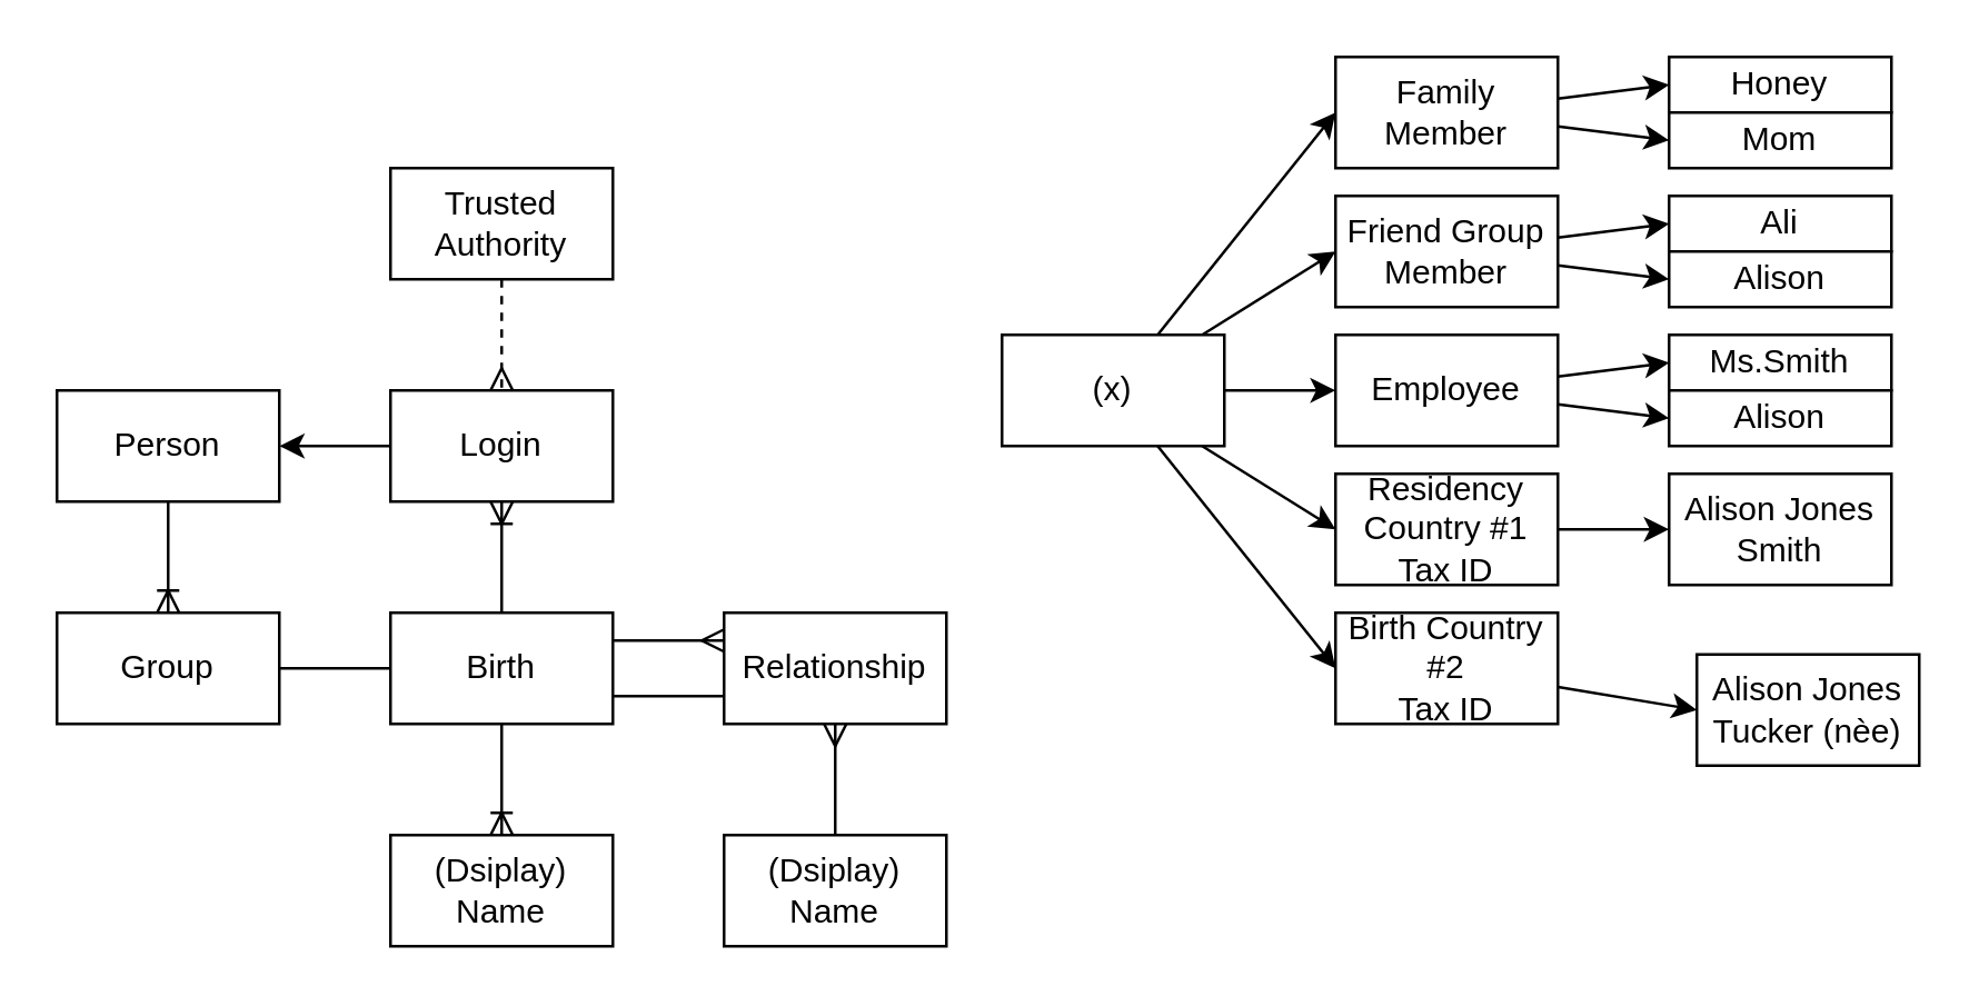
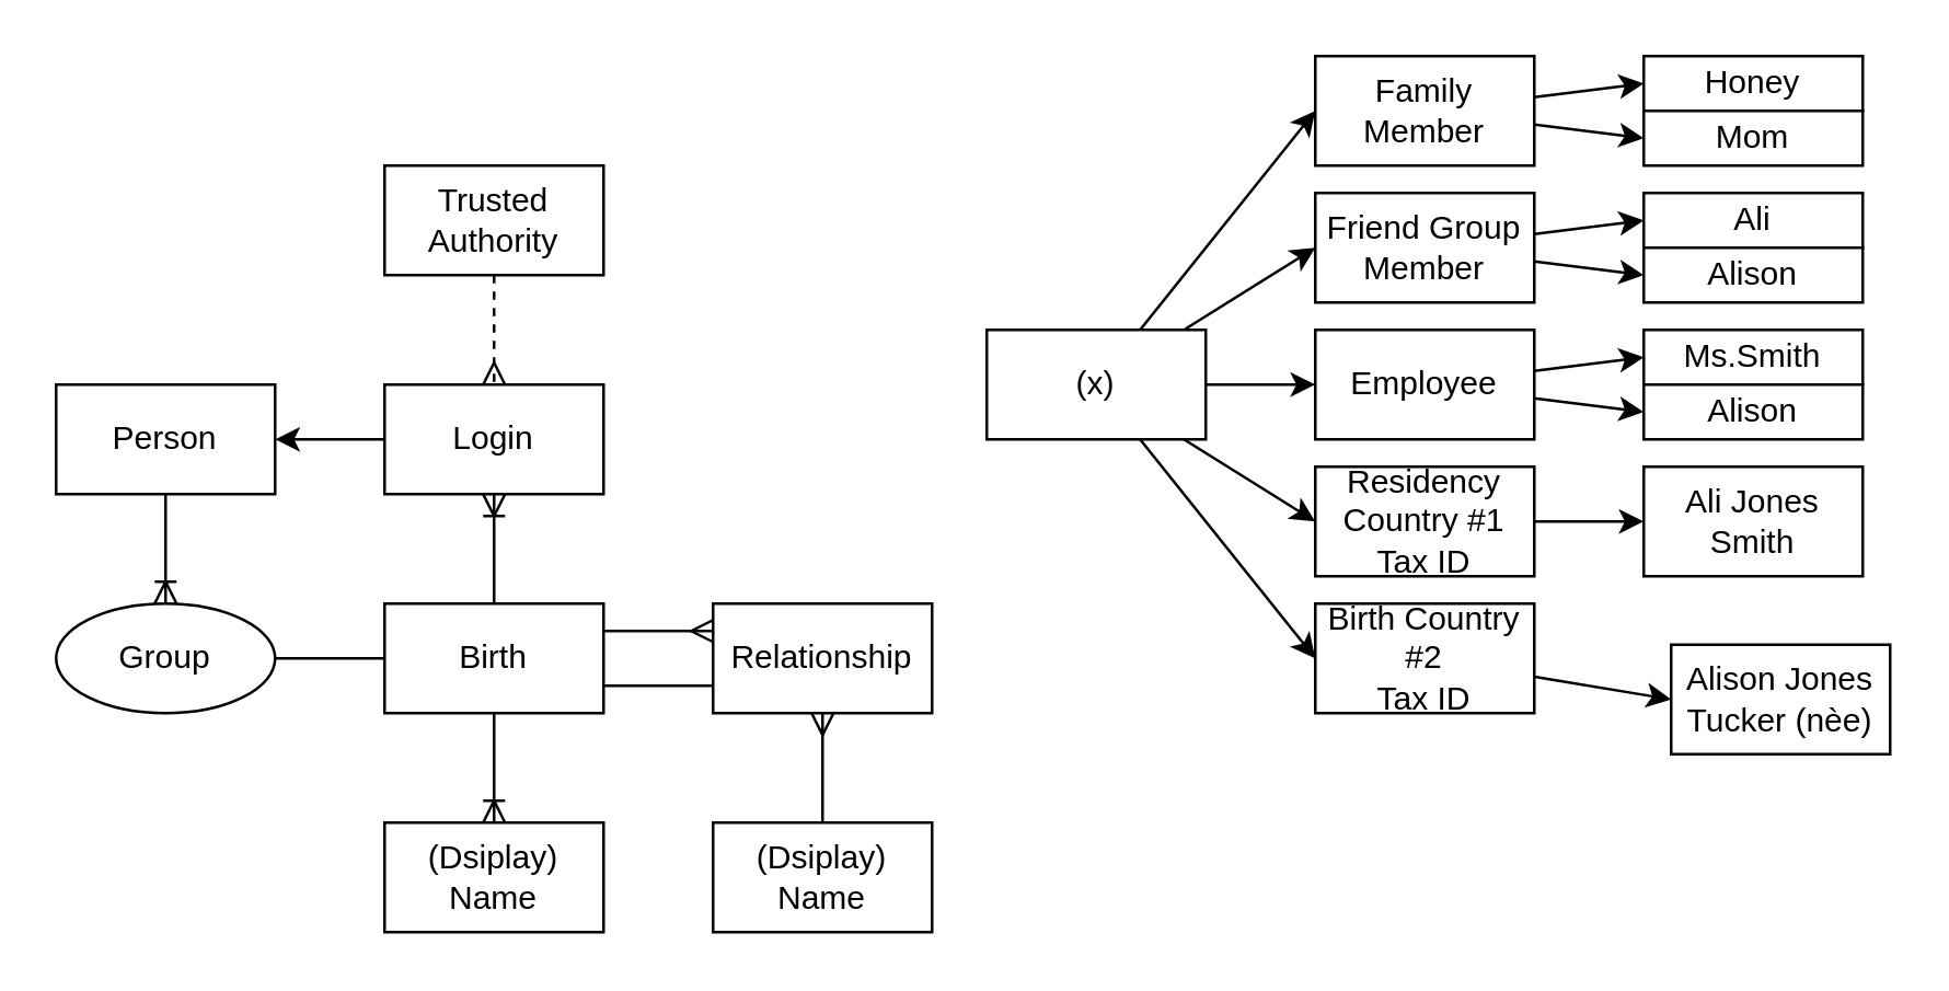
  <mxCell id="0" />
  <mxCell id="1" parent="0" />
  <mxCell id="2" style="edgeStyle=orthogonalEdgeStyle;rounded=0;orthogonalLoop=1;jettySize=auto;html=1;endArrow=ERoneToMany;endFill=0;" edge="1" parent="1" source="4" target="44"><mxGeometry relative="1" as="geometry" /></mxCell>
  <mxCell id="3" style="edgeStyle=none;rounded=0;orthogonalLoop=1;jettySize=auto;html=1;entryX=0;entryY=0.25;entryDx=0;entryDy=0;endArrow=ERmany;endFill=0;exitX=1;exitY=0.25;exitDx=0;exitDy=0;" edge="1" parent="1" source="8" target="43"><mxGeometry relative="1" as="geometry" /></mxCell>
  <mxCell id="4" value="Person" style="rounded=0;whiteSpace=wrap;html=1;" vertex="1" parent="1"><mxGeometry x="20" y="140" width="80" height="40" as="geometry" /></mxCell>
  <mxCell id="5" style="edgeStyle=orthogonalEdgeStyle;rounded=0;orthogonalLoop=1;jettySize=auto;html=1;entryX=0.5;entryY=0;entryDx=0;entryDy=0;endArrow=ERoneToMany;endFill=0;" edge="1" parent="1" source="8" target="10"><mxGeometry relative="1" as="geometry" /></mxCell>
  <mxCell id="6" style="edgeStyle=orthogonalEdgeStyle;rounded=0;orthogonalLoop=1;jettySize=auto;html=1;entryX=0.5;entryY=1;entryDx=0;entryDy=0;endArrow=ERoneToMany;endFill=0;" edge="1" parent="1" source="8" target="12"><mxGeometry relative="1" as="geometry" /></mxCell>
  <mxCell id="7" style="edgeStyle=none;rounded=0;orthogonalLoop=1;jettySize=auto;html=1;entryX=1;entryY=0.5;entryDx=0;entryDy=0;endArrow=none;endFill=0;exitX=0;exitY=0.5;exitDx=0;exitDy=0;" edge="1" parent="1" source="8" target="44"><mxGeometry relative="1" as="geometry" /></mxCell>
  <mxCell id="8" value="Birth" style="rounded=0;whiteSpace=wrap;html=1;" vertex="1" parent="1"><mxGeometry x="140" y="220" width="80" height="40" as="geometry" /></mxCell>
  <mxCell id="9" style="edgeStyle=none;rounded=0;orthogonalLoop=1;jettySize=auto;html=1;entryX=0.5;entryY=1;entryDx=0;entryDy=0;endArrow=ERmany;endFill=0;exitX=0.5;exitY=0;exitDx=0;exitDy=0;" edge="1" parent="1" source="45" target="43"><mxGeometry relative="1" as="geometry" /></mxCell>
  <mxCell id="10" value="(Dsiplay) Name" style="rounded=0;whiteSpace=wrap;html=1;" vertex="1" parent="1"><mxGeometry x="140" y="300" width="80" height="40" as="geometry" /></mxCell>
  <mxCell id="11" style="edgeStyle=none;rounded=0;orthogonalLoop=1;jettySize=auto;html=1;entryX=1;entryY=0.5;entryDx=0;entryDy=0;endArrow=classic;endFill=1;" edge="1" parent="1" source="12" target="4"><mxGeometry relative="1" as="geometry" /></mxCell>
  <mxCell id="12" value="Login" style="rounded=0;whiteSpace=wrap;html=1;" vertex="1" parent="1"><mxGeometry x="140" y="140" width="80" height="40" as="geometry" /></mxCell>
  <mxCell id="13" style="edgeStyle=orthogonalEdgeStyle;rounded=0;orthogonalLoop=1;jettySize=auto;html=1;entryX=0.5;entryY=0;entryDx=0;entryDy=0;endArrow=ERmany;endFill=0;dashed=1;" edge="1" parent="1" source="14" target="12"><mxGeometry relative="1" as="geometry" /></mxCell>
  <mxCell id="14" value="Trusted Authority" style="rounded=0;whiteSpace=wrap;html=1;" vertex="1" parent="1"><mxGeometry x="140" y="60" width="80" height="40" as="geometry" /></mxCell>
  <mxCell id="15" value="Honey" style="rounded=0;whiteSpace=wrap;html=1;" vertex="1" parent="1"><mxGeometry x="600" y="20" width="80" height="20" as="geometry" /></mxCell>
  <mxCell id="16" value="Mom" style="rounded=0;whiteSpace=wrap;html=1;" vertex="1" parent="1"><mxGeometry x="600" y="40" width="80" height="20" as="geometry" /></mxCell>
  <mxCell id="17" style="rounded=0;orthogonalLoop=1;jettySize=auto;html=1;entryX=0;entryY=0.5;entryDx=0;entryDy=0;endArrow=classic;endFill=1;" edge="1" parent="1" source="19" target="15"><mxGeometry relative="1" as="geometry" /></mxCell>
  <mxCell id="18" style="edgeStyle=none;rounded=0;orthogonalLoop=1;jettySize=auto;html=1;entryX=0;entryY=0.5;entryDx=0;entryDy=0;endArrow=classic;endFill=1;" edge="1" parent="1" source="19" target="16"><mxGeometry relative="1" as="geometry" /></mxCell>
  <mxCell id="19" value="Family Member" style="rounded=0;whiteSpace=wrap;html=1;" vertex="1" parent="1"><mxGeometry x="480" y="20" width="80" height="40" as="geometry" /></mxCell>
  <mxCell id="20" style="edgeStyle=none;rounded=0;orthogonalLoop=1;jettySize=auto;html=1;entryX=0;entryY=0.5;entryDx=0;entryDy=0;endArrow=classic;endFill=1;" edge="1" parent="1" source="22" target="23"><mxGeometry relative="1" as="geometry" /></mxCell>
  <mxCell id="21" style="edgeStyle=none;rounded=0;orthogonalLoop=1;jettySize=auto;html=1;entryX=0;entryY=0.5;entryDx=0;entryDy=0;endArrow=classic;endFill=1;" edge="1" parent="1" source="22" target="24"><mxGeometry relative="1" as="geometry" /></mxCell>
  <mxCell id="22" value="Employee" style="rounded=0;whiteSpace=wrap;html=1;" vertex="1" parent="1"><mxGeometry x="480" y="120" width="80" height="40" as="geometry" /></mxCell>
  <mxCell id="23" value="Ms.Smith" style="rounded=0;whiteSpace=wrap;html=1;" vertex="1" parent="1"><mxGeometry x="600" y="120" width="80" height="20" as="geometry" /></mxCell>
  <mxCell id="24" value="Alison" style="rounded=0;whiteSpace=wrap;html=1;" vertex="1" parent="1"><mxGeometry x="600" y="140" width="80" height="20" as="geometry" /></mxCell>
  <mxCell id="25" style="edgeStyle=none;rounded=0;orthogonalLoop=1;jettySize=auto;html=1;entryX=0;entryY=0.5;entryDx=0;entryDy=0;endArrow=classic;endFill=1;" edge="1" parent="1" source="27" target="28"><mxGeometry relative="1" as="geometry" /></mxCell>
  <mxCell id="26" style="edgeStyle=none;rounded=0;orthogonalLoop=1;jettySize=auto;html=1;entryX=0;entryY=0.5;entryDx=0;entryDy=0;endArrow=classic;endFill=1;" edge="1" parent="1" source="27" target="29"><mxGeometry relative="1" as="geometry" /></mxCell>
  <mxCell id="27" value="Friend Group Member" style="rounded=0;whiteSpace=wrap;html=1;" vertex="1" parent="1"><mxGeometry x="480" y="70" width="80" height="40" as="geometry" /></mxCell>
  <mxCell id="28" value="Ali" style="rounded=0;whiteSpace=wrap;html=1;" vertex="1" parent="1"><mxGeometry x="600" y="70" width="80" height="20" as="geometry" /></mxCell>
  <mxCell id="29" value="Alison" style="rounded=0;whiteSpace=wrap;html=1;" vertex="1" parent="1"><mxGeometry x="600" y="90" width="80" height="20" as="geometry" /></mxCell>
  <mxCell id="30" style="edgeStyle=none;rounded=0;orthogonalLoop=1;jettySize=auto;html=1;entryX=0;entryY=0.5;entryDx=0;entryDy=0;endArrow=classic;endFill=1;" edge="1" parent="1" source="35" target="22"><mxGeometry relative="1" as="geometry" /></mxCell>
  <mxCell id="31" style="edgeStyle=none;rounded=0;orthogonalLoop=1;jettySize=auto;html=1;entryX=0;entryY=0.5;entryDx=0;entryDy=0;endArrow=classic;endFill=1;" edge="1" parent="1" source="35" target="37"><mxGeometry relative="1" as="geometry" /></mxCell>
  <mxCell id="32" style="edgeStyle=none;rounded=0;orthogonalLoop=1;jettySize=auto;html=1;entryX=0;entryY=0.5;entryDx=0;entryDy=0;endArrow=classic;endFill=1;" edge="1" parent="1" source="35" target="40"><mxGeometry relative="1" as="geometry" /></mxCell>
  <mxCell id="33" style="edgeStyle=none;rounded=0;orthogonalLoop=1;jettySize=auto;html=1;entryX=0;entryY=0.5;entryDx=0;entryDy=0;endArrow=classic;endFill=1;" edge="1" parent="1" source="35" target="27"><mxGeometry relative="1" as="geometry" /></mxCell>
  <mxCell id="34" style="edgeStyle=none;rounded=0;orthogonalLoop=1;jettySize=auto;html=1;entryX=0;entryY=0.5;entryDx=0;entryDy=0;endArrow=classic;endFill=1;" edge="1" parent="1" source="35" target="19"><mxGeometry relative="1" as="geometry" /></mxCell>
  <mxCell id="35" value="(x)" style="rounded=0;whiteSpace=wrap;html=1;" vertex="1" parent="1"><mxGeometry x="360" y="120" width="80" height="40" as="geometry" /></mxCell>
  <mxCell id="36" style="edgeStyle=none;rounded=0;orthogonalLoop=1;jettySize=auto;html=1;entryX=0;entryY=0.5;entryDx=0;entryDy=0;endArrow=classic;endFill=1;" edge="1" parent="1" source="37" target="38"><mxGeometry relative="1" as="geometry" /></mxCell>
  <mxCell id="37" value="Residency Country #1 Tax ID" style="rounded=0;whiteSpace=wrap;html=1;" vertex="1" parent="1"><mxGeometry x="480" y="170" width="80" height="40" as="geometry" /></mxCell>
- <mxCell id="38" value="Alison Jones Smith" style="rounded=0;whiteSpace=wrap;html=1;" vertex="1" parent="1"><mxGeometry x="600" y="170" width="80" height="40" as="geometry" /></mxCell>
+ <mxCell id="38" value="Ali Jones Smith" style="rounded=0;whiteSpace=wrap;html=1;" vertex="1" parent="1"><mxGeometry x="600" y="170" width="80" height="40" as="geometry" /></mxCell>
  <mxCell id="39" style="edgeStyle=none;rounded=0;orthogonalLoop=1;jettySize=auto;html=1;entryX=0;entryY=0.5;entryDx=0;entryDy=0;endArrow=classic;endFill=1;" edge="1" parent="1" source="40" target="41"><mxGeometry relative="1" as="geometry" /></mxCell>
  <mxCell id="40" value="Birth Country #2&lt;br&gt;Tax ID" style="rounded=0;whiteSpace=wrap;html=1;" vertex="1" parent="1"><mxGeometry x="480" y="220" width="80" height="40" as="geometry" /></mxCell>
  <mxCell id="41" value="Alison Jones&lt;br&gt;Tucker (nèe)" style="rounded=0;whiteSpace=wrap;html=1;" vertex="1" parent="1"><mxGeometry x="610" y="235" width="80" height="40" as="geometry" /></mxCell>
  <mxCell id="42" style="edgeStyle=none;rounded=0;orthogonalLoop=1;jettySize=auto;html=1;entryX=1;entryY=0.75;entryDx=0;entryDy=0;endArrow=none;endFill=0;exitX=0;exitY=0.75;exitDx=0;exitDy=0;" edge="1" parent="1" source="43" target="8"><mxGeometry relative="1" as="geometry" /></mxCell>
  <mxCell id="43" value="Relationship" style="rounded=0;whiteSpace=wrap;html=1;" vertex="1" parent="1"><mxGeometry x="260" y="220" width="80" height="40" as="geometry" /></mxCell>
- <mxCell id="44" value="Group" style="rounded=0;whiteSpace=wrap;html=1;" vertex="1" parent="1"><mxGeometry x="20" y="220" width="80" height="40" as="geometry" /></mxCell>
+ <mxCell id="44" value="Group" style="ellipse;whiteSpace=wrap;html=1;" vertex="1" parent="1"><mxGeometry x="20" y="220" width="80" height="40" as="geometry" /></mxCell>
  <mxCell id="45" value="(Dsiplay) Name" style="rounded=0;whiteSpace=wrap;html=1;" vertex="1" parent="1"><mxGeometry x="260" y="300" width="80" height="40" as="geometry" /></mxCell>
